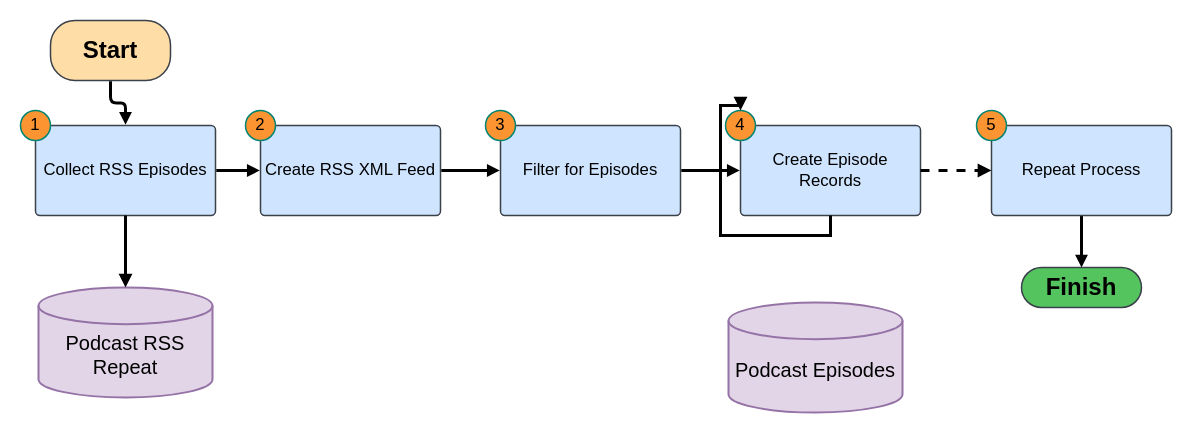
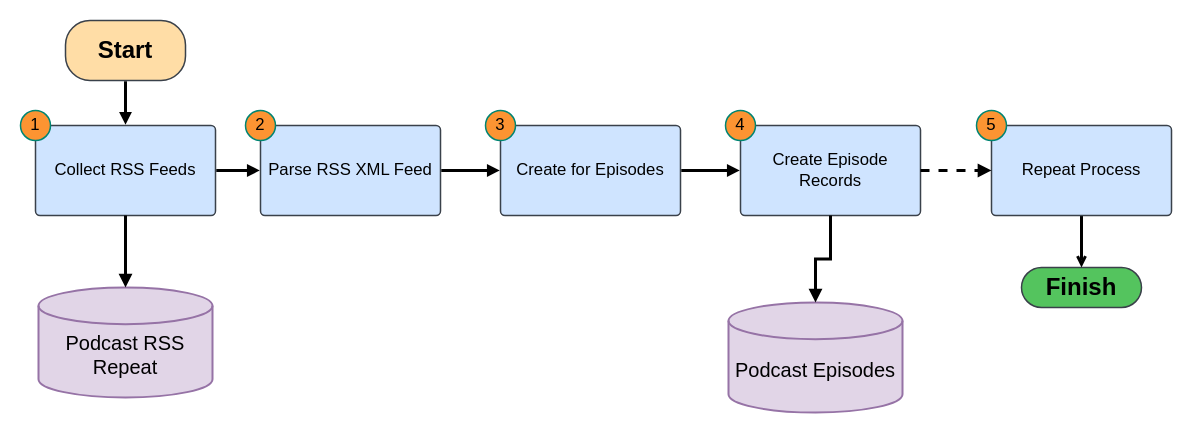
  <mxCell id="0" />
  <mxCell id="1" parent="0" />
- <mxCell id="2" value="Start" style="html=1;overflow=block;blockSpacing=1;whiteSpace=wrap;fontSize=24;fontColor=default;spacing=3.8;strokeColor=#3a414a;strokeOpacity=100;fillOpacity=100;rounded=1;absoluteArcSize=1;arcSize=49;fillColor=#ffdda6;strokeWidth=1.5;lucidId=bW6uLIidkf8m;fontStyle=1" parent="1" vertex="1"><mxGeometry x="50" y="20" width="120" height="60" as="geometry" /></mxCell>
+ <mxCell id="2" value="Start" style="html=1;overflow=block;blockSpacing=1;whiteSpace=wrap;fontSize=24;fontColor=default;spacing=3.8;strokeColor=#3a414a;strokeOpacity=100;fillOpacity=100;rounded=1;absoluteArcSize=1;arcSize=49;fillColor=#ffdda6;strokeWidth=1.5;lucidId=bW6uLIidkf8m;fontStyle=1" parent="1" vertex="1"><mxGeometry x="65" y="20" width="120" height="60" as="geometry" /></mxCell>
  <mxCell id="3" value="" style="html=1;jettySize=18;whiteSpace=wrap;fontSize=13;strokeColor=#000000;strokeOpacity=100;strokeWidth=3;rounded=1;arcSize=12;edgeStyle=orthogonalEdgeStyle;startArrow=none;endArrow=block;endFill=1;exitX=0.5;exitY=1.013;exitPerimeter=0;entryX=0.5;entryY=-0.008;entryPerimeter=0;lucidId=SW6ux6u6MC4x;endSize=5;startSize=10;" parent="1" source="2" target="14" edge="1"><mxGeometry width="100" height="100" relative="1" as="geometry"><Array as="points" /></mxGeometry></mxCell>
  <mxCell id="4" value="" style="html=1;jettySize=18;whiteSpace=wrap;fontSize=13;strokeColor=#000000;strokeOpacity=100;strokeWidth=3;rounded=1;arcSize=12;edgeStyle=orthogonalEdgeStyle;startArrow=none;endArrow=block;endFill=1;exitX=1.004;exitY=0.5;exitPerimeter=0;entryX=-0.004;entryY=0.5;entryPerimeter=0;lucidId=416uXwU0tydD;endSize=5;" parent="1" source="14" target="8" edge="1"><mxGeometry width="100" height="100" relative="1" as="geometry"><Array as="points" /></mxGeometry></mxCell>
  <mxCell id="5" value="" style="html=1;jettySize=18;whiteSpace=wrap;fontSize=13;strokeColor=#000000;strokeOpacity=100;strokeWidth=3;rounded=1;arcSize=12;edgeStyle=orthogonalEdgeStyle;startArrow=none;endArrow=block;endFill=1;exitX=1.004;exitY=0.5;exitPerimeter=0;entryX=-0.004;entryY=0.5;entryPerimeter=0;lucidId=Q_6uuDI5KyMW;endSize=5;" parent="1" source="8" target="11" edge="1"><mxGeometry width="100" height="100" relative="1" as="geometry"><Array as="points" /></mxGeometry></mxCell>
  <mxCell id="6" value="" style="html=1;jettySize=18;whiteSpace=wrap;fontSize=13;strokeColor=#000000;strokeOpacity=100;strokeWidth=3;rounded=1;arcSize=12;edgeStyle=orthogonalEdgeStyle;startArrow=none;endArrow=block;endFill=1;exitX=1.004;exitY=0.5;exitPerimeter=0;entryX=-0.004;entryY=0.5;entryPerimeter=0;lucidId=r~6uTzH-kcN_;endSize=5;" parent="1" source="11" target="17" edge="1"><mxGeometry width="100" height="100" relative="1" as="geometry"><Array as="points" /></mxGeometry></mxCell>
  <mxCell id="7" value="" style="group;dropTarget=0;pointerEvents=0;" parent="1" vertex="1"><mxGeometry x="245" y="110" width="195" height="105" as="geometry" /></mxCell>
- <mxCell id="8" value="Create RSS XML Feed" style="html=1;overflow=block;blockSpacing=1;whiteSpace=wrap;fontSize=16.7;spacing=3.8;verticalAlign=middle;strokeColor=#3a414a;strokeOpacity=100;fillOpacity=100;rounded=1;absoluteArcSize=1;arcSize=9;fillColor=#cfe4ff;strokeWidth=1.5;lucidId=S16u41BVjXE3;" parent="7" vertex="1"><mxGeometry x="15" y="15" width="180" height="90" as="geometry" /></mxCell>
+ <mxCell id="8" value="Parse RSS XML Feed" style="html=1;overflow=block;blockSpacing=1;whiteSpace=wrap;fontSize=16.7;spacing=3.8;verticalAlign=middle;strokeColor=#3a414a;strokeOpacity=100;fillOpacity=100;rounded=1;absoluteArcSize=1;arcSize=9;fillColor=#cfe4ff;strokeWidth=1.5;lucidId=S16u41BVjXE3;" parent="7" vertex="1"><mxGeometry x="15" y="15" width="180" height="90" as="geometry" /></mxCell>
  <mxCell id="9" value="2" style="html=1;overflow=block;blockSpacing=1;whiteSpace=wrap;ellipse;fontSize=16.7;spacing=3.8;strokeColor=#008573;strokeOpacity=100;fillOpacity=100;rounded=1;absoluteArcSize=1;arcSize=9;fillColor=#fc9432;strokeWidth=1.5;lucidId=S16utB_y3xrM;" parent="7" vertex="1"><mxGeometry width="30" height="30" as="geometry" /></mxCell>
  <mxCell id="10" value="" style="group;dropTarget=0;pointerEvents=0;" parent="1" vertex="1"><mxGeometry x="485" y="110" width="195" height="105" as="geometry" /></mxCell>
- <mxCell id="11" value="Filter for Episodes" style="html=1;overflow=block;blockSpacing=1;whiteSpace=wrap;fontSize=16.7;spacing=3.8;verticalAlign=middle;strokeColor=#3a414a;strokeOpacity=100;fillOpacity=100;rounded=1;absoluteArcSize=1;arcSize=9;fillColor=#cfe4ff;strokeWidth=1.5;lucidId=p-6uXw-BGHr~;" parent="10" vertex="1"><mxGeometry x="15" y="15" width="180" height="90" as="geometry" /></mxCell>
+ <mxCell id="11" value="Create for Episodes" style="html=1;overflow=block;blockSpacing=1;whiteSpace=wrap;fontSize=16.7;spacing=3.8;verticalAlign=middle;strokeColor=#3a414a;strokeOpacity=100;fillOpacity=100;rounded=1;absoluteArcSize=1;arcSize=9;fillColor=#cfe4ff;strokeWidth=1.5;lucidId=p-6uXw-BGHr~;" parent="10" vertex="1"><mxGeometry x="15" y="15" width="180" height="90" as="geometry" /></mxCell>
  <mxCell id="12" value="3" style="html=1;overflow=block;blockSpacing=1;whiteSpace=wrap;ellipse;fontSize=16.7;spacing=3.8;strokeColor=#008573;strokeOpacity=100;fillOpacity=100;rounded=1;absoluteArcSize=1;arcSize=9;fillColor=#fc9432;strokeWidth=1.5;lucidId=p-6ut_3H_-ZQ;" parent="10" vertex="1"><mxGeometry width="30" height="30" as="geometry" /></mxCell>
  <mxCell id="13" value="" style="group;dropTarget=0;pointerEvents=0;" parent="1" vertex="1"><mxGeometry x="20" y="110" width="195" height="105" as="geometry" /></mxCell>
- <mxCell id="14" value="Collect RSS Episodes" style="html=1;overflow=block;blockSpacing=1;whiteSpace=wrap;fontSize=16.7;spacing=3.8;verticalAlign=middle;strokeColor=#3a414a;strokeOpacity=100;fillOpacity=100;rounded=1;absoluteArcSize=1;arcSize=9;fillColor=#cfe4ff;strokeWidth=1.5;lucidId=SW6u_wksAtYL;" parent="13" vertex="1"><mxGeometry x="15" y="15" width="180" height="90" as="geometry" /></mxCell>
+ <mxCell id="14" value="Collect RSS Feeds" style="html=1;overflow=block;blockSpacing=1;whiteSpace=wrap;fontSize=16.7;spacing=3.8;verticalAlign=middle;strokeColor=#3a414a;strokeOpacity=100;fillOpacity=100;rounded=1;absoluteArcSize=1;arcSize=9;fillColor=#cfe4ff;strokeWidth=1.5;lucidId=SW6u_wksAtYL;" parent="13" vertex="1"><mxGeometry x="15" y="15" width="180" height="90" as="geometry" /></mxCell>
  <mxCell id="15" value="1" style="html=1;overflow=block;blockSpacing=1;whiteSpace=wrap;ellipse;fontSize=16.7;fontColor=default;spacing=3.8;strokeColor=#008573;strokeOpacity=100;fillOpacity=100;rounded=1;absoluteArcSize=1;arcSize=9;fillColor=#fc9432;strokeWidth=1.5;lucidId=J06u._dIugNg;" parent="13" vertex="1"><mxGeometry width="30" height="30" as="geometry" /></mxCell>
  <mxCell id="16" value="" style="group;dropTarget=0;pointerEvents=0;" parent="1" vertex="1"><mxGeometry x="725" y="110" width="195" height="105" as="geometry" /></mxCell>
  <mxCell id="17" value="Create Episode Records" style="html=1;overflow=block;blockSpacing=1;whiteSpace=wrap;fontSize=16.7;spacing=3.8;verticalAlign=middle;strokeColor=#3a414a;strokeOpacity=100;fillOpacity=100;rounded=1;absoluteArcSize=1;arcSize=9;fillColor=#cfe4ff;strokeWidth=1.5;lucidId=M.6uk97XyCFO;" parent="16" vertex="1"><mxGeometry x="15" y="15" width="180" height="90" as="geometry" /></mxCell>
  <mxCell id="18" value="4" style="html=1;overflow=block;blockSpacing=1;whiteSpace=wrap;ellipse;fontSize=16.7;spacing=3.8;strokeColor=#008573;strokeOpacity=100;fillOpacity=100;rounded=1;absoluteArcSize=1;arcSize=9;fillColor=#fc9432;strokeWidth=1.5;lucidId=M.6u~~DSKPuh;" parent="16" vertex="1"><mxGeometry width="30" height="30" as="geometry" /></mxCell>
  <mxCell id="19" value="Finish" style="html=1;overflow=block;blockSpacing=1;whiteSpace=wrap;fontSize=24;spacing=3.8;verticalAlign=middle;strokeColor=#3a414a;strokeOpacity=100;fillOpacity=100;rounded=1;absoluteArcSize=1;arcSize=44;fillColor=#54c45e;strokeWidth=1.5;lucidId=hk7uLVcwX5V9;fontStyle=1" parent="1" vertex="1"><mxGeometry x="1021" y="267" width="120" height="40" as="geometry" /></mxCell>
- <mxCell id="20" style="edgeStyle=orthogonalEdgeStyle;rounded=0;orthogonalLoop=1;jettySize=auto;html=1;exitX=0.5;exitY=1;exitDx=0;exitDy=0;entryX=0.5;entryY=0;entryDx=0;entryDy=0;endSize=5;strokeWidth=3;endArrow=block;endFill=1;" edge="1" parent="1" source="22" target="19"><mxGeometry relative="1" as="geometry"><mxPoint x="1073.5" y="215" as="sourcePoint" /></mxGeometry></mxCell>
+ <mxCell id="20" style="edgeStyle=orthogonalEdgeStyle;rounded=0;orthogonalLoop=1;jettySize=auto;html=1;exitX=0.5;exitY=1;exitDx=0;exitDy=0;entryX=0.5;entryY=0;entryDx=0;entryDy=0;endSize=5;strokeWidth=3;endArrow=open;endFill=1;" edge="1" parent="1" source="22" target="19"><mxGeometry relative="1" as="geometry"><mxPoint x="1073.5" y="215" as="sourcePoint" /></mxGeometry></mxCell>
  <mxCell id="21" value="" style="group;dropTarget=0;pointerEvents=0;" vertex="1" parent="1"><mxGeometry x="976" y="110" width="195" height="105" as="geometry" /></mxCell>
  <mxCell id="22" value="Repeat Process" style="html=1;overflow=block;blockSpacing=1;whiteSpace=wrap;fontSize=16.7;spacing=3.8;verticalAlign=middle;strokeColor=#3a414a;strokeOpacity=100;fillOpacity=100;rounded=1;absoluteArcSize=1;arcSize=9;fillColor=#cfe4ff;strokeWidth=1.5;lucidId=M.6uk97XyCFO;" vertex="1" parent="21"><mxGeometry x="15" y="15" width="180" height="90" as="geometry" /></mxCell>
  <mxCell id="23" value="5" style="html=1;overflow=block;blockSpacing=1;whiteSpace=wrap;ellipse;fontSize=16.7;spacing=3.8;strokeColor=#008573;strokeOpacity=100;fillOpacity=100;rounded=1;absoluteArcSize=1;arcSize=9;fillColor=#fc9432;strokeWidth=1.5;lucidId=M.6u~~DSKPuh;" vertex="1" parent="21"><mxGeometry width="30" height="30" as="geometry" /></mxCell>
  <mxCell id="24" style="edgeStyle=orthogonalEdgeStyle;rounded=0;orthogonalLoop=1;jettySize=auto;html=1;exitX=1;exitY=0.5;exitDx=0;exitDy=0;entryX=0;entryY=0.5;entryDx=0;entryDy=0;strokeWidth=3;endArrow=block;endFill=1;dashed=1;" edge="1" parent="1" source="17" target="22"><mxGeometry relative="1" as="geometry" /></mxCell>
  <mxCell id="25" value="&lt;font&gt;Podcast Episodes&lt;/font&gt;" style="strokeWidth=2;html=1;shape=mxgraph.flowchart.database;whiteSpace=wrap;fontSize=20;verticalAlign=middle;spacing=6;spacingTop=24;fillColor=#e1d5e7;strokeColor=#9673a6;" vertex="1" parent="1"><mxGeometry x="728" y="302" width="174" height="110" as="geometry" /></mxCell>
  <mxCell id="26" value="&lt;font&gt;Podcast RSS Repeat&lt;/font&gt;" style="strokeWidth=2;html=1;shape=mxgraph.flowchart.database;whiteSpace=wrap;fontSize=20;verticalAlign=middle;spacing=6;spacingTop=24;fillColor=#e1d5e7;strokeColor=#9673a6;" vertex="1" parent="1"><mxGeometry x="38" y="287" width="174" height="110" as="geometry" /></mxCell>
  <mxCell id="27" style="edgeStyle=orthogonalEdgeStyle;rounded=0;orthogonalLoop=1;jettySize=auto;html=1;exitX=0.5;exitY=1;exitDx=0;exitDy=0;entryX=0.5;entryY=0;entryDx=0;entryDy=0;entryPerimeter=0;strokeWidth=3;endArrow=block;endFill=1;" edge="1" parent="1" source="14" target="26"><mxGeometry relative="1" as="geometry" /></mxCell>
- <mxCell id="28" style="edgeStyle=orthogonalEdgeStyle;rounded=0;orthogonalLoop=1;jettySize=auto;html=1;exitX=0.5;exitY=1;exitDx=0;exitDy=0;strokeWidth=3;endArrow=block;endFill=1;" edge="1" parent="1" source="17" target="18"><mxGeometry relative="1" as="geometry"><mxPoint x="833" y="215" as="sourcePoint" /></mxGeometry></mxCell>
+ <mxCell id="28" style="edgeStyle=orthogonalEdgeStyle;rounded=0;orthogonalLoop=1;jettySize=auto;html=1;exitX=0.5;exitY=1;exitDx=0;exitDy=0;entryX=0.5;entryY=0;entryDx=0;entryDy=0;entryPerimeter=0;strokeWidth=3;endArrow=block;endFill=1;" edge="1" parent="1" source="17" target="25"><mxGeometry relative="1" as="geometry"><mxPoint x="833" y="215" as="sourcePoint" /></mxGeometry></mxCell>
